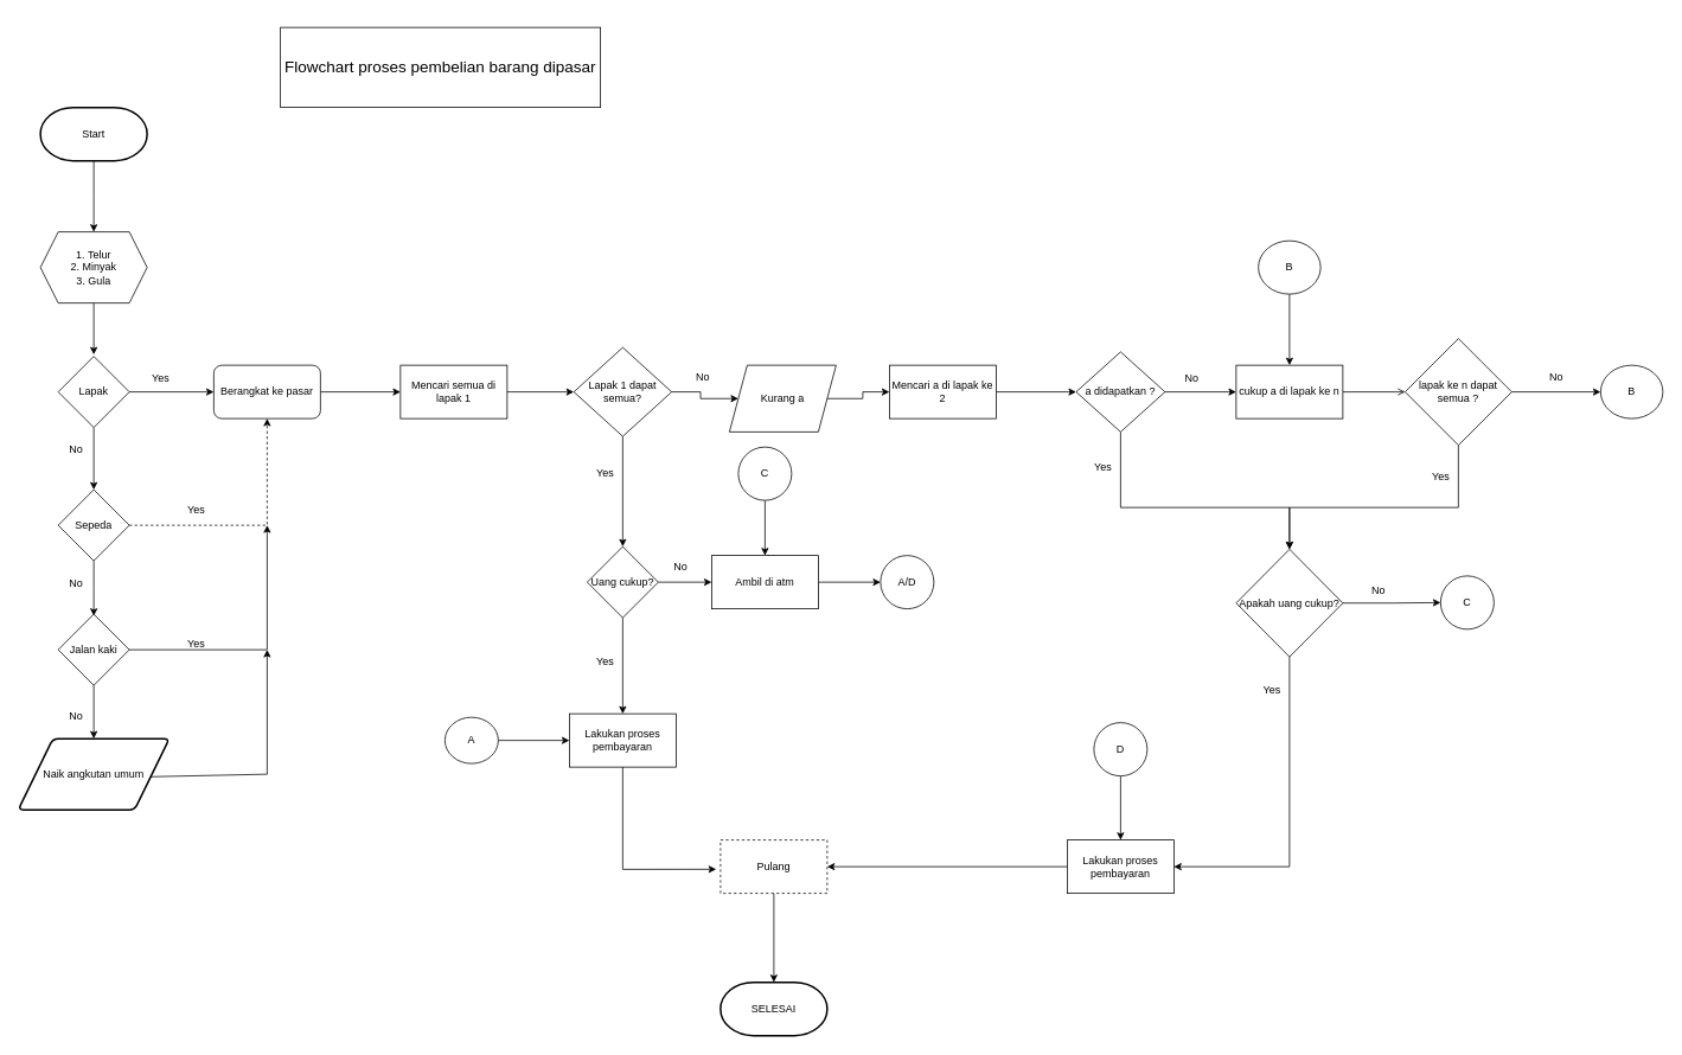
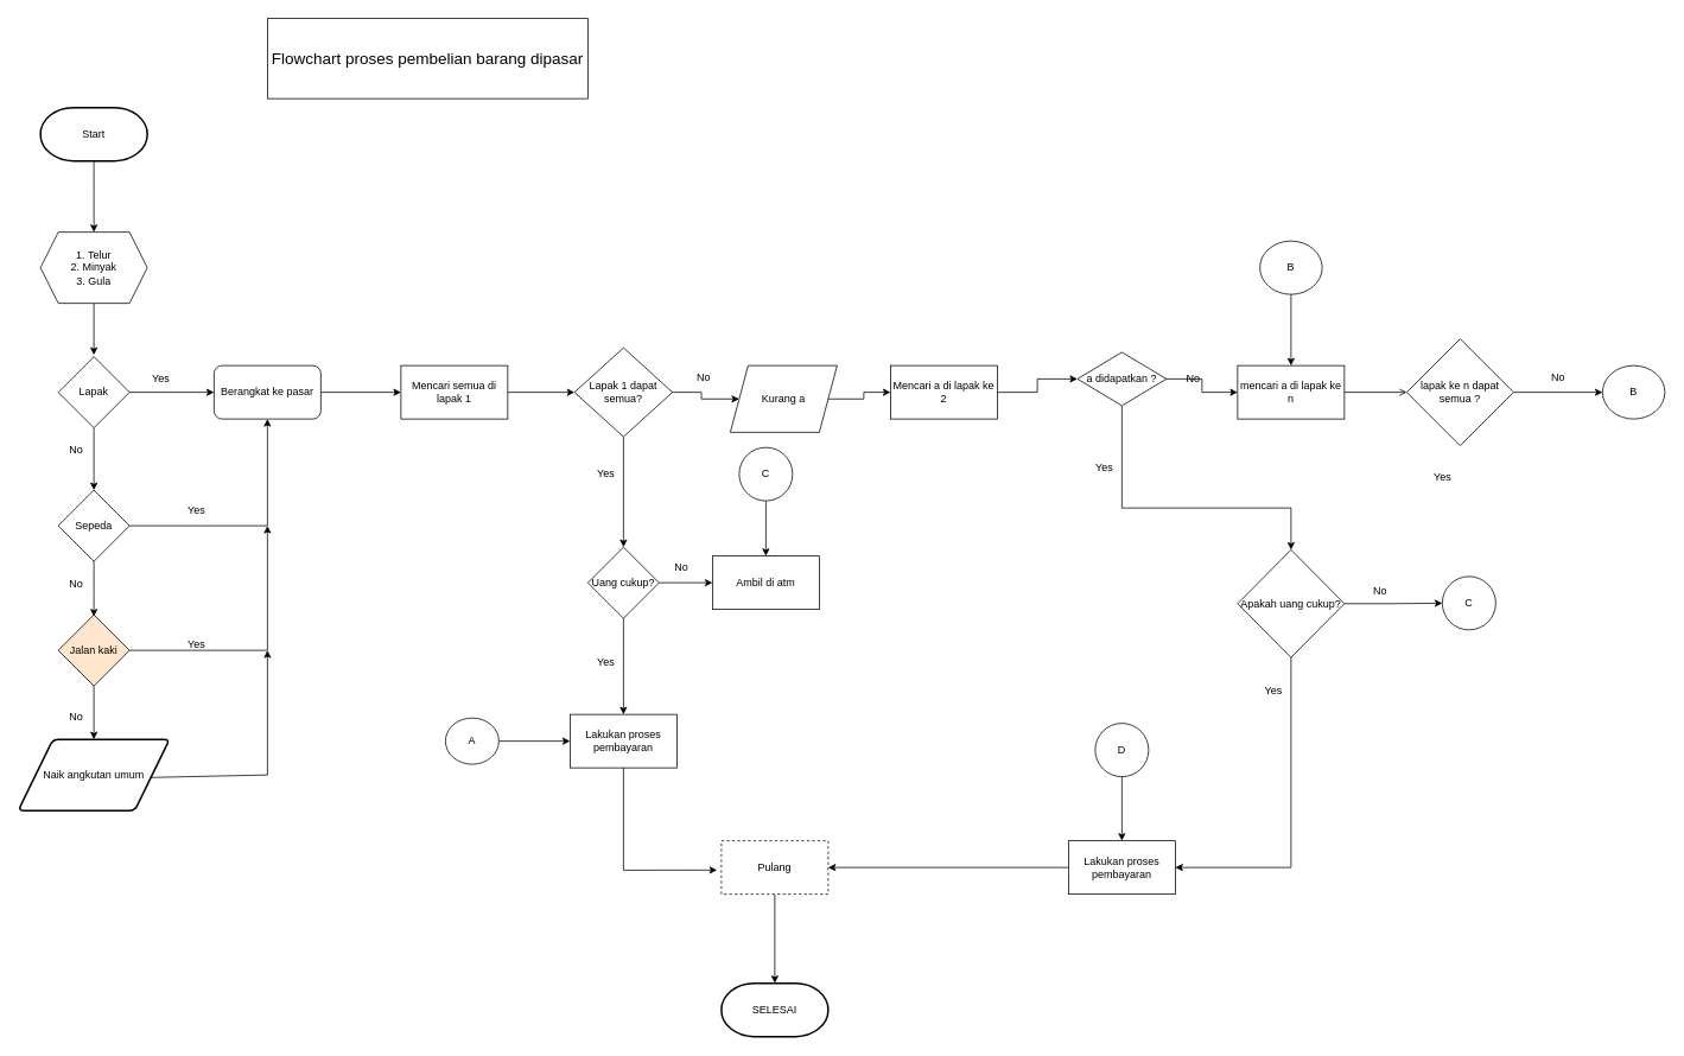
  <mxCell id="0" />
  <mxCell id="1" parent="0" />
- <mxCell id="2" value="&lt;font style=&quot;font-size: 18px;&quot;&gt;Flowchart proses pembelian barang dipasar&lt;/font&gt;" style="rounded=0;whiteSpace=wrap;html=1;" parent="1" vertex="1"><mxGeometry x="315" y="30" width="360" height="90" as="geometry" /></mxCell>
+ <mxCell id="2" value="&lt;font style=&quot;font-size: 18px;&quot;&gt;Flowchart proses pembelian barang dipasar&lt;/font&gt;" style="rounded=0;whiteSpace=wrap;html=1;" parent="1" vertex="1"><mxGeometry x="300" width="360" height="90" as="geometry" y="20" /></mxCell>
  <mxCell id="3" value="" style="edgeStyle=orthogonalEdgeStyle;rounded=0;orthogonalLoop=1;jettySize=auto;html=1;entryX=0.5;entryY=0;entryDx=0;entryDy=0;exitX=0.5;exitY=1;exitDx=0;exitDy=0;exitPerimeter=0;" parent="1" source="58" edge="1"><mxGeometry relative="1" as="geometry"><mxPoint x="105" y="180" as="sourcePoint" /><mxPoint x="105" y="260" as="targetPoint" /></mxGeometry></mxCell>
  <mxCell id="4" value="" style="edgeStyle=orthogonalEdgeStyle;rounded=0;orthogonalLoop=1;jettySize=auto;html=1;entryX=0;entryY=0.5;entryDx=0;entryDy=0;" parent="1" source="6" target="22" edge="1"><mxGeometry relative="1" as="geometry"><mxPoint x="820" y="440" as="targetPoint" /></mxGeometry></mxCell>
  <mxCell id="5" value="" style="edgeStyle=orthogonalEdgeStyle;rounded=0;orthogonalLoop=1;jettySize=auto;html=1;" parent="1" source="6" target="14" edge="1"><mxGeometry relative="1" as="geometry" /></mxCell>
  <mxCell id="6" value="Lapak 1 dapat semua?" style="rhombus;whiteSpace=wrap;html=1;" parent="1" vertex="1"><mxGeometry x="645" y="390" width="110" height="100" as="geometry" /></mxCell>
  <mxCell id="7" value="" style="edgeStyle=orthogonalEdgeStyle;rounded=0;orthogonalLoop=1;jettySize=auto;html=1;" parent="1" source="8" edge="1"><mxGeometry relative="1" as="geometry"><mxPoint x="105" y="692" as="targetPoint" /></mxGeometry></mxCell>
  <mxCell id="8" value="Sepeda" style="rhombus;whiteSpace=wrap;html=1;" parent="1" vertex="1"><mxGeometry x="65" y="550" width="80" height="80" as="geometry" /></mxCell>
  <mxCell id="9" value="No" style="text;html=1;align=center;verticalAlign=middle;resizable=0;points=[];autosize=1;strokeColor=none;fillColor=none;" parent="1" vertex="1"><mxGeometry x="65" y="490" width="40" height="30" as="geometry" /></mxCell>
  <mxCell id="10" value="" style="edgeStyle=orthogonalEdgeStyle;rounded=0;orthogonalLoop=1;jettySize=auto;html=1;entryX=0.5;entryY=0;entryDx=0;entryDy=0;exitX=0.5;exitY=1;exitDx=0;exitDy=0;" parent="1" edge="1"><mxGeometry relative="1" as="geometry"><mxPoint x="105" y="340" as="sourcePoint" /><mxPoint x="105" y="398" as="targetPoint" /><Array as="points" /></mxGeometry></mxCell>
  <mxCell id="11" value="No" style="text;html=1;align=center;verticalAlign=middle;resizable=0;points=[];autosize=1;strokeColor=none;fillColor=none;" parent="1" vertex="1"><mxGeometry x="65" y="640" width="40" height="30" as="geometry" /></mxCell>
  <mxCell id="12" value="" style="edgeStyle=orthogonalEdgeStyle;rounded=0;orthogonalLoop=1;jettySize=auto;html=1;entryX=0.5;entryY=0;entryDx=0;entryDy=0;" parent="1" source="14" edge="1" target="60"><mxGeometry relative="1" as="geometry"><mxPoint x="700" y="934" as="targetPoint" /></mxGeometry></mxCell>
  <mxCell id="13" value="" style="edgeStyle=orthogonalEdgeStyle;rounded=0;orthogonalLoop=1;jettySize=auto;html=1;entryX=0;entryY=0.5;entryDx=0;entryDy=0;" parent="1" source="14" target="76" edge="1"><mxGeometry relative="1" as="geometry"><mxPoint x="1000" y="654" as="targetPoint" /></mxGeometry></mxCell>
  <mxCell id="14" value="Uang cukup?" style="rhombus;whiteSpace=wrap;html=1;" parent="1" vertex="1"><mxGeometry x="660" y="614" width="80" height="80" as="geometry" /></mxCell>
  <mxCell id="15" value="Yes" style="text;html=1;align=center;verticalAlign=middle;resizable=0;points=[];autosize=1;strokeColor=none;fillColor=none;" parent="1" vertex="1"><mxGeometry x="660" y="728" width="40" height="30" as="geometry" /></mxCell>
  <mxCell id="16" value="" style="edgeStyle=orthogonalEdgeStyle;rounded=0;orthogonalLoop=1;jettySize=auto;html=1;entryX=0.5;entryY=0;entryDx=0;entryDy=0;entryPerimeter=0;exitX=0.5;exitY=1;exitDx=0;exitDy=0;" parent="1" source="68" target="57" edge="1"><mxGeometry relative="1" as="geometry"><mxPoint x="870" y="1104" as="targetPoint" /><mxPoint x="870" y="1014" as="sourcePoint" /></mxGeometry></mxCell>
  <mxCell id="17" value="Yes" style="text;html=1;align=center;verticalAlign=middle;resizable=0;points=[];autosize=1;strokeColor=none;fillColor=none;" parent="1" vertex="1"><mxGeometry x="660" y="517" width="40" height="30" as="geometry" /></mxCell>
- <mxCell id="18" value="" style="edgeStyle=orthogonalEdgeStyle;rounded=0;orthogonalLoop=1;jettySize=auto;html=1;exitX=1;exitY=0.5;exitDx=0;exitDy=0;entryX=0;entryY=0.5;entryDx=0;entryDy=0;" parent="1" source="76" target="30" edge="1"><mxGeometry relative="1" as="geometry"><mxPoint x="900" y="654" as="sourcePoint" /><mxPoint x="990" y="654" as="targetPoint" /></mxGeometry></mxCell>
  <mxCell id="19" value="No" style="text;html=1;align=center;verticalAlign=middle;resizable=0;points=[];autosize=1;strokeColor=none;fillColor=none;" parent="1" vertex="1"><mxGeometry x="770" y="408" width="40" height="30" as="geometry" /></mxCell>
  <mxCell id="20" value="No" style="text;html=1;align=center;verticalAlign=middle;resizable=0;points=[];autosize=1;strokeColor=none;fillColor=none;" parent="1" vertex="1"><mxGeometry x="850" y="612" width="40" height="30" as="geometry" /></mxCell>
  <mxCell id="21" value="" style="edgeStyle=orthogonalEdgeStyle;rounded=0;orthogonalLoop=1;jettySize=auto;html=1;" parent="1" source="22" target="24" edge="1"><mxGeometry relative="1" as="geometry" /></mxCell>
  <mxCell id="22" value="Kurang a" style="shape=parallelogram;perimeter=parallelogramPerimeter;whiteSpace=wrap;html=1;fixedSize=1;" parent="1" vertex="1"><mxGeometry x="820" y="410" width="120" height="75" as="geometry" /></mxCell>
  <mxCell id="23" value="" style="edgeStyle=orthogonalEdgeStyle;rounded=0;orthogonalLoop=1;jettySize=auto;html=1;entryX=0;entryY=0.5;entryDx=0;entryDy=0;" parent="1" source="24" target="35" edge="1"><mxGeometry relative="1" as="geometry"><mxPoint x="1200" y="440" as="targetPoint" /></mxGeometry></mxCell>
  <mxCell id="24" value="Mencari a di lapak ke 2" style="whiteSpace=wrap;html=1;" parent="1" vertex="1"><mxGeometry x="1000" y="410" width="120" height="60" as="geometry" /></mxCell>
  <mxCell id="25" value="" style="edgeStyle=orthogonalEdgeStyle;rounded=0;orthogonalLoop=1;jettySize=auto;html=1;endArrow=open;" parent="1" source="26" target="32" edge="1"><mxGeometry relative="1" as="geometry" /></mxCell>
- <mxCell id="26" value="cukup a di lapak ke n" style="whiteSpace=wrap;html=1;" parent="1" vertex="1"><mxGeometry x="1390" y="410" width="120" height="60" as="geometry" /></mxCell>
+ <mxCell id="26" value="mencari a di lapak ke n" style="whiteSpace=wrap;html=1;" parent="1" vertex="1"><mxGeometry x="1390" y="410" width="120" height="60" as="geometry" /></mxCell>
  <mxCell id="27" value="Yes" style="text;html=1;align=center;verticalAlign=middle;resizable=0;points=[];autosize=1;strokeColor=none;fillColor=none;" parent="1" vertex="1"><mxGeometry x="1220" y="510" width="40" height="30" as="geometry" /></mxCell>
  <mxCell id="28" value="" style="edgeStyle=orthogonalEdgeStyle;rounded=0;orthogonalLoop=1;jettySize=auto;html=1;" parent="1" source="29" target="6" edge="1"><mxGeometry relative="1" as="geometry" /></mxCell>
  <mxCell id="29" value="Mencari semua di lapak 1" style="whiteSpace=wrap;html=1;" parent="1" vertex="1"><mxGeometry x="450" y="410" width="120" height="60" as="geometry" /></mxCell>
- <mxCell id="30" value="A/D" style="ellipse;whiteSpace=wrap;html=1;" parent="1" vertex="1"><mxGeometry x="990" y="624" width="60" height="60" as="geometry" /></mxCell>
  <mxCell id="31" value="" style="edgeStyle=orthogonalEdgeStyle;rounded=0;orthogonalLoop=1;jettySize=auto;html=1;" parent="1" source="32" target="39" edge="1"><mxGeometry relative="1" as="geometry" /></mxCell>
  <mxCell id="32" value="lapak ke n dapat semua ?" style="rhombus;whiteSpace=wrap;html=1;" parent="1" vertex="1"><mxGeometry x="1580" y="380" width="120" height="120" as="geometry" /></mxCell>
  <mxCell id="33" value="" style="edgeStyle=orthogonalEdgeStyle;rounded=0;orthogonalLoop=1;jettySize=auto;html=1;" parent="1" source="35" target="26" edge="1"><mxGeometry relative="1" as="geometry" /></mxCell>
  <mxCell id="34" value="" style="edgeStyle=orthogonalEdgeStyle;rounded=0;orthogonalLoop=1;jettySize=auto;html=1;entryX=0.5;entryY=0;entryDx=0;entryDy=0;" edge="1" parent="1" source="35" target="66"><mxGeometry relative="1" as="geometry"><Array as="points"><mxPoint x="1260" y="570" /><mxPoint x="1450" y="570" /></Array></mxGeometry></mxCell>
- <mxCell id="35" value="a didapatkan ?" style="rhombus;whiteSpace=wrap;html=1;" parent="1" vertex="1"><mxGeometry x="1210" y="395" width="100" height="90" as="geometry" /></mxCell>
+ <mxCell id="35" value="a didapatkan ?" style="rhombus;whiteSpace=wrap;html=1;" parent="1" vertex="1"><mxGeometry x="1210" y="395" width="100" height="60" as="geometry" /></mxCell>
  <mxCell id="36" value="No" style="text;html=1;align=center;verticalAlign=middle;resizable=0;points=[];autosize=1;strokeColor=none;fillColor=none;" parent="1" vertex="1"><mxGeometry x="1320" y="410" width="40" height="30" as="geometry" /></mxCell>
- <mxCell id="37" value="" style="endArrow=classic;html=1;rounded=0;exitX=0.5;exitY=1;exitDx=0;exitDy=0;entryX=0.5;entryY=0;entryDx=0;entryDy=0;" parent="1" source="32" edge="1" target="66"><mxGeometry width="50" height="50" relative="1" as="geometry"><mxPoint x="1340" y="580" as="sourcePoint" /><mxPoint x="1260" y="910" as="targetPoint" /><Array as="points"><mxPoint x="1640" y="570" /><mxPoint x="1450" y="570" /></Array></mxGeometry></mxCell>
  <mxCell id="38" value="Yes" style="text;html=1;align=center;verticalAlign=middle;resizable=0;points=[];autosize=1;strokeColor=none;fillColor=none;" parent="1" vertex="1"><mxGeometry x="1600" y="520" width="40" height="30" as="geometry" /></mxCell>
  <mxCell id="39" value="B" style="ellipse;whiteSpace=wrap;html=1;" parent="1" vertex="1"><mxGeometry x="1800" y="410" width="70" height="60" as="geometry" /></mxCell>
  <mxCell id="40" value="" style="edgeStyle=orthogonalEdgeStyle;rounded=0;orthogonalLoop=1;jettySize=auto;html=1;" parent="1" source="41" target="26" edge="1"><mxGeometry relative="1" as="geometry" /></mxCell>
  <mxCell id="41" value="B" style="ellipse;whiteSpace=wrap;html=1;" parent="1" vertex="1"><mxGeometry x="1415" y="270" width="70" height="60" as="geometry" /></mxCell>
  <mxCell id="42" value="No" style="text;html=1;align=center;verticalAlign=middle;resizable=0;points=[];autosize=1;strokeColor=none;fillColor=none;" parent="1" vertex="1"><mxGeometry x="1730" y="408" width="40" height="30" as="geometry" /></mxCell>
  <mxCell id="43" value="" style="edgeStyle=orthogonalEdgeStyle;rounded=0;orthogonalLoop=1;jettySize=auto;html=1;" parent="1" source="44" target="29" edge="1"><mxGeometry relative="1" as="geometry" /></mxCell>
  <mxCell id="44" value="Berangkat ke pasar" style="whiteSpace=wrap;html=1;rounded=1;" parent="1" vertex="1"><mxGeometry x="240" y="410" width="120" height="60" as="geometry" /></mxCell>
  <mxCell id="45" value="" style="edgeStyle=orthogonalEdgeStyle;rounded=0;orthogonalLoop=1;jettySize=auto;html=1;" parent="1" source="47" target="8" edge="1"><mxGeometry relative="1" as="geometry" /></mxCell>
  <mxCell id="46" value="" style="edgeStyle=orthogonalEdgeStyle;rounded=0;orthogonalLoop=1;jettySize=auto;html=1;" parent="1" source="47" target="44" edge="1"><mxGeometry relative="1" as="geometry" /></mxCell>
  <mxCell id="47" value="Lapak" style="rhombus;whiteSpace=wrap;html=1;" parent="1" vertex="1"><mxGeometry x="65" y="400" width="80" height="80" as="geometry" /></mxCell>
  <mxCell id="48" value="" style="endArrow=classic;html=1;rounded=0;exitX=1;exitY=0.5;exitDx=0;exitDy=0;" parent="1" source="52" edge="1"><mxGeometry width="50" height="50" relative="1" as="geometry"><mxPoint x="145" y="732" as="sourcePoint" /><mxPoint x="300" y="590" as="targetPoint" /><Array as="points"><mxPoint x="300" y="730" /></Array></mxGeometry></mxCell>
- <mxCell id="49" value="" style="endArrow=classic;html=1;rounded=0;exitX=1;exitY=0.5;exitDx=0;exitDy=0;entryX=0.5;entryY=1;entryDx=0;entryDy=0;dashed=1;" parent="1" source="8" target="44" edge="1"><mxGeometry width="50" height="50" relative="1" as="geometry"><mxPoint x="380" y="570" as="sourcePoint" /><mxPoint x="430" y="520" as="targetPoint" /><Array as="points"><mxPoint x="300" y="590" /></Array></mxGeometry></mxCell>
+ <mxCell id="49" value="" style="endArrow=classic;html=1;rounded=0;exitX=1;exitY=0.5;exitDx=0;exitDy=0;entryX=0.5;entryY=1;entryDx=0;entryDy=0;" parent="1" source="8" target="44" edge="1"><mxGeometry width="50" height="50" relative="1" as="geometry"><mxPoint x="380" y="570" as="sourcePoint" /><mxPoint x="430" y="520" as="targetPoint" /><Array as="points"><mxPoint x="300" y="590" /></Array></mxGeometry></mxCell>
  <mxCell id="50" value="Yes" style="text;html=1;align=center;verticalAlign=middle;resizable=0;points=[];autosize=1;strokeColor=none;fillColor=none;" parent="1" vertex="1"><mxGeometry x="200" y="558" width="40" height="30" as="geometry" /></mxCell>
  <mxCell id="51" value="" style="edgeStyle=orthogonalEdgeStyle;rounded=0;orthogonalLoop=1;jettySize=auto;html=1;entryX=0.5;entryY=0;entryDx=0;entryDy=0;" parent="1" source="52" target="59" edge="1"><mxGeometry relative="1" as="geometry"><mxPoint x="105" y="838" as="targetPoint" /></mxGeometry></mxCell>
- <mxCell id="52" value="Jalan kaki" style="rhombus;whiteSpace=wrap;html=1;" parent="1" vertex="1"><mxGeometry x="65" y="690" width="80" height="80" as="geometry" /></mxCell>
+ <mxCell id="52" value="Jalan kaki" style="rhombus;whiteSpace=wrap;html=1;fillColor=#ffe6cc;" parent="1" vertex="1"><mxGeometry x="65" y="690" width="80" height="80" as="geometry" /></mxCell>
  <mxCell id="53" value="Yes" style="text;html=1;align=center;verticalAlign=middle;resizable=0;points=[];autosize=1;strokeColor=none;fillColor=none;" parent="1" vertex="1"><mxGeometry x="200" y="708" width="40" height="30" as="geometry" /></mxCell>
  <mxCell id="54" value="Yes" style="text;html=1;align=center;verticalAlign=middle;resizable=0;points=[];autosize=1;strokeColor=none;fillColor=none;" parent="1" vertex="1"><mxGeometry x="160" y="410" width="40" height="30" as="geometry" /></mxCell>
  <mxCell id="55" value="" style="endArrow=classic;html=1;rounded=0;exitX=0.875;exitY=0.536;exitDx=0;exitDy=0;exitPerimeter=0;" parent="1" source="59" edge="1"><mxGeometry width="50" height="50" relative="1" as="geometry"><mxPoint x="165" y="870" as="sourcePoint" /><mxPoint x="300" y="730" as="targetPoint" /><Array as="points"><mxPoint x="300" y="870" /></Array></mxGeometry></mxCell>
  <mxCell id="56" value="No" style="text;html=1;align=center;verticalAlign=middle;resizable=0;points=[];autosize=1;strokeColor=none;fillColor=none;" parent="1" vertex="1"><mxGeometry x="65" y="790" width="40" height="30" as="geometry" /></mxCell>
  <mxCell id="57" value="SELESAI" style="strokeWidth=2;html=1;shape=mxgraph.flowchart.terminator;whiteSpace=wrap;" parent="1" vertex="1"><mxGeometry x="810" y="1104" width="120" height="60" as="geometry" /></mxCell>
  <mxCell id="58" value="Start" style="strokeWidth=2;html=1;shape=mxgraph.flowchart.terminator;whiteSpace=wrap;" parent="1" vertex="1"><mxGeometry x="45" y="120" width="120" height="60" as="geometry" /></mxCell>
  <mxCell id="59" value="Naik angkutan umum" style="shape=parallelogram;html=1;strokeWidth=2;perimeter=parallelogramPerimeter;whiteSpace=wrap;rounded=1;arcSize=12;size=0.23;" parent="1" vertex="1"><mxGeometry x="20" y="830" width="170" height="80" as="geometry" /></mxCell>
  <mxCell id="60" value="Lakukan proses pembayaran" style="rounded=0;whiteSpace=wrap;html=1;" vertex="1" parent="1"><mxGeometry x="640" y="802" width="120" height="60" as="geometry" /></mxCell>
  <mxCell id="61" value="" style="endArrow=classic;html=1;rounded=0;exitX=0.5;exitY=1;exitDx=0;exitDy=0;entryX=-0.041;entryY=0.549;entryDx=0;entryDy=0;entryPerimeter=0;" edge="1" parent="1" source="60" target="68"><mxGeometry width="50" height="50" relative="1" as="geometry"><mxPoint x="680" y="854" as="sourcePoint" /><mxPoint x="700" y="934" as="targetPoint" /><Array as="points"><mxPoint x="700" y="977" /></Array></mxGeometry></mxCell>
  <mxCell id="62" value="&lt;span style=&quot;text-wrap: nowrap;&quot;&gt;1. Telur&lt;/span&gt;&lt;div style=&quot;text-wrap: nowrap;&quot;&gt;2. Minyak&lt;/div&gt;&lt;div style=&quot;text-wrap: nowrap;&quot;&gt;3. Gula&lt;/div&gt;" style="shape=hexagon;perimeter=hexagonPerimeter2;whiteSpace=wrap;html=1;fixedSize=1;" vertex="1" parent="1"><mxGeometry x="45" y="260" width="120" height="80" as="geometry" /></mxCell>
  <mxCell id="63" value="Lakukan proses pembayaran" style="rounded=0;whiteSpace=wrap;html=1;" vertex="1" parent="1"><mxGeometry x="1200" y="944" width="120" height="60" as="geometry" /></mxCell>
  <mxCell id="64" value="" style="endArrow=classic;html=1;rounded=0;exitX=0;exitY=0.5;exitDx=0;exitDy=0;entryX=1;entryY=0.5;entryDx=0;entryDy=0;" edge="1" parent="1" source="63" target="68"><mxGeometry width="50" height="50" relative="1" as="geometry"><mxPoint x="980" y="854" as="sourcePoint" /><mxPoint x="1080" y="974" as="targetPoint" /></mxGeometry></mxCell>
  <mxCell id="65" value="" style="edgeStyle=orthogonalEdgeStyle;rounded=0;orthogonalLoop=1;jettySize=auto;html=1;entryX=0;entryY=0.5;entryDx=0;entryDy=0;" edge="1" parent="1" source="66" target="69"><mxGeometry relative="1" as="geometry"><mxPoint x="1610" y="677.5" as="targetPoint" /></mxGeometry></mxCell>
  <mxCell id="66" value="Apakah uang cukup?" style="rhombus;whiteSpace=wrap;html=1;" vertex="1" parent="1"><mxGeometry x="1390" y="617" width="120" height="121" as="geometry" /></mxCell>
  <mxCell id="67" value="" style="endArrow=classic;html=1;rounded=0;exitX=0.5;exitY=1;exitDx=0;exitDy=0;entryX=1;entryY=0.5;entryDx=0;entryDy=0;" edge="1" parent="1" source="66" target="63"><mxGeometry width="50" height="50" relative="1" as="geometry"><mxPoint x="1310" y="820" as="sourcePoint" /><mxPoint x="1360" y="770" as="targetPoint" /><Array as="points"><mxPoint x="1450" y="974" /></Array></mxGeometry></mxCell>
  <mxCell id="68" value="Pulang" style="rounded=0;whiteSpace=wrap;html=1;dashed=1;" vertex="1" parent="1"><mxGeometry x="810" y="944" width="120" height="60" as="geometry" /></mxCell>
  <mxCell id="69" value="C" style="ellipse;whiteSpace=wrap;html=1;" vertex="1" parent="1"><mxGeometry x="1620" y="647" width="60" height="60" as="geometry" /></mxCell>
  <mxCell id="70" value="" style="edgeStyle=orthogonalEdgeStyle;rounded=0;orthogonalLoop=1;jettySize=auto;html=1;entryX=0.5;entryY=0;entryDx=0;entryDy=0;" edge="1" parent="1" source="71" target="76"><mxGeometry relative="1" as="geometry"><mxPoint x="860" y="614" as="targetPoint" /></mxGeometry></mxCell>
  <mxCell id="71" value="C" style="ellipse;whiteSpace=wrap;html=1;" vertex="1" parent="1"><mxGeometry x="830" y="502" width="60" height="60" as="geometry" /></mxCell>
  <mxCell id="72" value="Yes" style="text;html=1;align=center;verticalAlign=middle;resizable=0;points=[];autosize=1;strokeColor=none;fillColor=none;" vertex="1" parent="1"><mxGeometry x="1410" y="760" width="40" height="30" as="geometry" /></mxCell>
  <mxCell id="73" value="No" style="text;html=1;align=center;verticalAlign=middle;resizable=0;points=[];autosize=1;strokeColor=none;fillColor=none;" vertex="1" parent="1"><mxGeometry x="1530" y="648" width="40" height="30" as="geometry" /></mxCell>
  <mxCell id="74" value="" style="edgeStyle=orthogonalEdgeStyle;rounded=0;orthogonalLoop=1;jettySize=auto;html=1;" edge="1" parent="1" source="75" target="63"><mxGeometry relative="1" as="geometry" /></mxCell>
  <mxCell id="75" value="D" style="ellipse;whiteSpace=wrap;html=1;" vertex="1" parent="1"><mxGeometry x="1230" y="812" width="60" height="60" as="geometry" /></mxCell>
  <mxCell id="76" value="Ambil di atm" style="rounded=0;whiteSpace=wrap;html=1;" vertex="1" parent="1"><mxGeometry x="800" y="624" width="120" height="60" as="geometry" /></mxCell>
  <mxCell id="77" value="No" style="text;html=1;align=center;verticalAlign=middle;resizable=0;points=[];autosize=1;strokeColor=none;fillColor=none;" vertex="1" parent="1"><mxGeometry x="745" y="622" width="40" height="30" as="geometry" /></mxCell>
  <mxCell id="78" value="" style="edgeStyle=orthogonalEdgeStyle;rounded=0;orthogonalLoop=1;jettySize=auto;html=1;" edge="1" parent="1" source="79" target="60"><mxGeometry relative="1" as="geometry" /></mxCell>
  <mxCell id="79" value="A" style="ellipse;whiteSpace=wrap;html=1;" vertex="1" parent="1"><mxGeometry x="500" y="806" width="60" height="52" as="geometry" /></mxCell>
